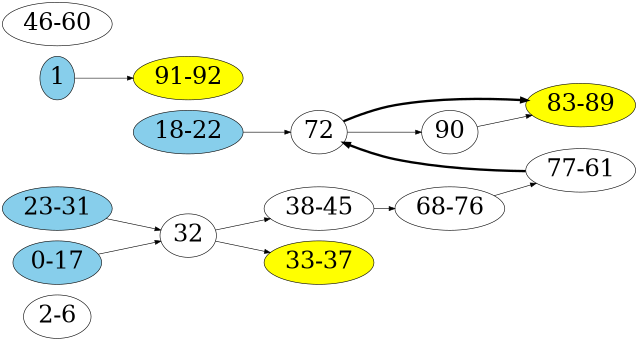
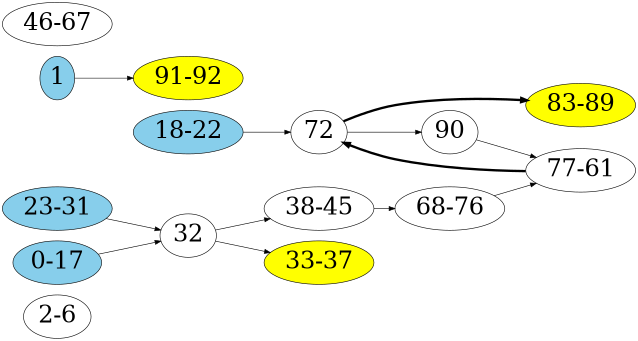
  digraph {
    rankdir=LR
    node [fontsize=40]
    edge [penwidth=1]
    "2-6"
    "18-22" [fillcolor=skyblue style=filled]
    n3 [label=72]
    90
    "83-89" [fillcolor=yellow style=filled]
    n6 [label="77-61"]
    "23-31" [fillcolor=skyblue style=filled]
    32
    "38-45"
    "33-37" [fillcolor=yellow style=filled]
    "68-76"
    1 [fillcolor=skyblue style=filled]
    "91-92" [fillcolor=yellow style=filled]
    n14 [fillcolor=skyblue label="0-17" style=filled]
-   "46-67" [label="46-60"]
+   "46-67"
    "18-22" -> n3
    n3 -> 90
    n3 -> "83-89" [penwidth=4]
-   90 -> "83-89"
+   90 -> n6
    n6 -> n3 [penwidth=4]
    "23-31" -> 32
    32 -> "38-45"
    32 -> "33-37"
    "38-45" -> "68-76"
    "68-76" -> n6
    1 -> "91-92"
    n14 -> 32
  }
